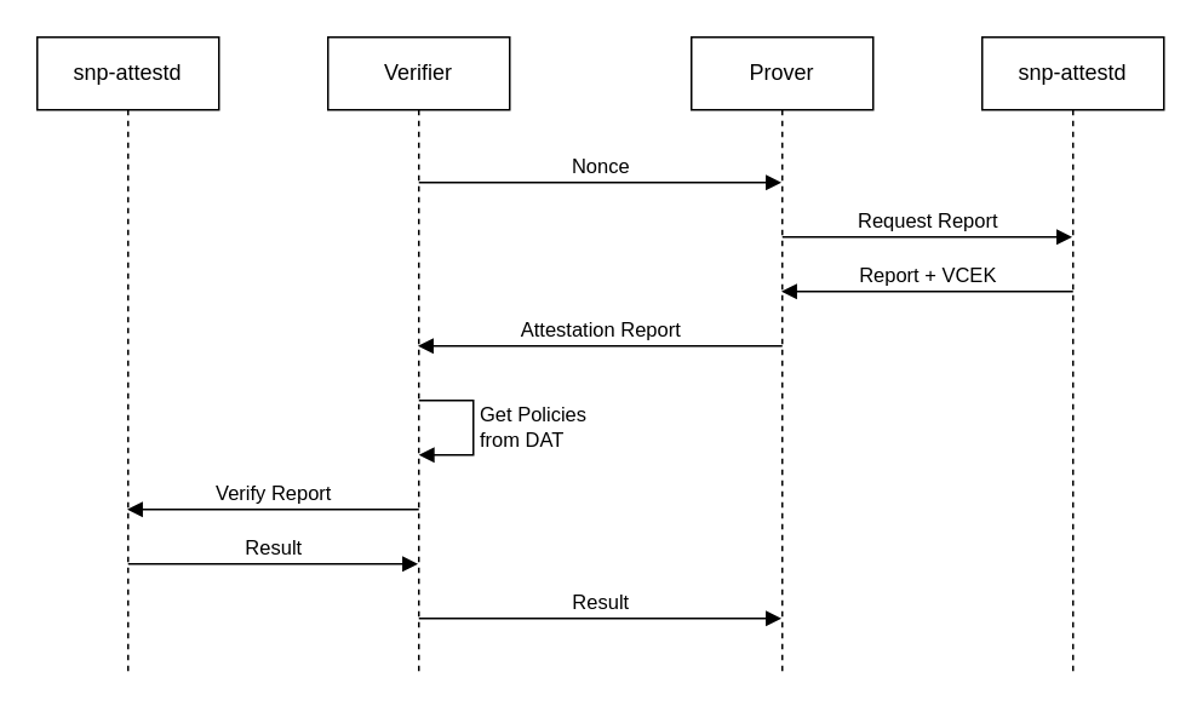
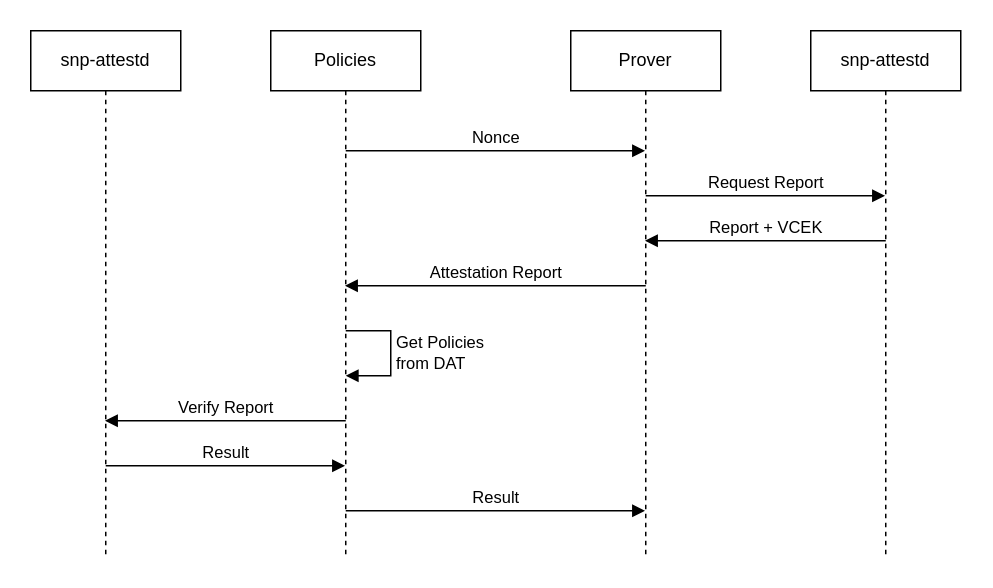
  <mxCell id="0" />
  <mxCell id="1" parent="0" />
  <mxCell id="2" value="snp-attestd" style="shape=umlLifeline;perimeter=lifelinePerimeter;whiteSpace=wrap;html=1;container=1;collapsible=0;recursiveResize=0;outlineConnect=0;" vertex="1" parent="1"><mxGeometry x="20" y="20" width="100" height="350" as="geometry" /></mxCell>
  <mxCell id="3" value="Result" style="html=1;verticalAlign=bottom;endArrow=block;rounded=0;" edge="1" parent="2" target="6"><mxGeometry width="80" relative="1" as="geometry"><mxPoint x="50" y="290" as="sourcePoint" /><mxPoint x="130" y="290" as="targetPoint" /></mxGeometry></mxCell>
  <mxCell id="4" value="snp-attestd" style="shape=umlLifeline;perimeter=lifelinePerimeter;whiteSpace=wrap;html=1;container=1;collapsible=0;recursiveResize=0;outlineConnect=0;" vertex="1" parent="1"><mxGeometry x="540" y="20" width="100" height="350" as="geometry" /></mxCell>
  <mxCell id="5" value="Report + VCEK" style="html=1;verticalAlign=bottom;endArrow=block;rounded=0;" edge="1" parent="4" target="11"><mxGeometry width="80" relative="1" as="geometry"><mxPoint x="50" y="140" as="sourcePoint" /><mxPoint x="130" y="140" as="targetPoint" /></mxGeometry></mxCell>
- <mxCell id="6" value="Verifier" style="shape=umlLifeline;perimeter=lifelinePerimeter;whiteSpace=wrap;html=1;container=1;collapsible=0;recursiveResize=0;outlineConnect=0;" vertex="1" parent="1"><mxGeometry x="180" y="20" width="100" height="350" as="geometry" /></mxCell>
+ <mxCell id="6" value="Policies" style="shape=umlLifeline;perimeter=lifelinePerimeter;whiteSpace=wrap;html=1;container=1;collapsible=0;recursiveResize=0;outlineConnect=0;" vertex="1" parent="1"><mxGeometry x="180" y="20" width="100" height="350" as="geometry" /></mxCell>
  <mxCell id="7" value="Nonce" style="html=1;verticalAlign=bottom;endArrow=block;rounded=0;" edge="1" parent="6" target="11"><mxGeometry width="80" relative="1" as="geometry"><mxPoint x="50" y="80" as="sourcePoint" /><mxPoint x="130" y="80" as="targetPoint" /></mxGeometry></mxCell>
  <mxCell id="8" value="Get Policies&lt;br&gt;from DAT" style="edgeStyle=orthogonalEdgeStyle;html=1;align=left;spacingLeft=2;endArrow=block;rounded=0;" edge="1" parent="6"><mxGeometry relative="1" as="geometry"><mxPoint x="50" y="200" as="sourcePoint" /><Array as="points"><mxPoint x="50" y="200" /><mxPoint x="80" y="200" /><mxPoint x="80" y="230" /></Array><mxPoint x="50" y="230" as="targetPoint" /></mxGeometry></mxCell>
  <mxCell id="9" value="Verify Report" style="html=1;verticalAlign=bottom;endArrow=block;rounded=0;" edge="1" parent="6" target="2"><mxGeometry width="80" relative="1" as="geometry"><mxPoint x="50" y="260" as="sourcePoint" /><mxPoint x="130" y="260" as="targetPoint" /></mxGeometry></mxCell>
  <mxCell id="10" value="Result" style="html=1;verticalAlign=bottom;endArrow=block;rounded=0;" edge="1" parent="6" target="11"><mxGeometry width="80" relative="1" as="geometry"><mxPoint x="50" y="320" as="sourcePoint" /><mxPoint x="130" y="320" as="targetPoint" /></mxGeometry></mxCell>
  <mxCell id="11" value="Prover" style="shape=umlLifeline;perimeter=lifelinePerimeter;whiteSpace=wrap;html=1;container=1;collapsible=0;recursiveResize=0;outlineConnect=0;" vertex="1" parent="1"><mxGeometry x="380" y="20" width="100" height="350" as="geometry" /></mxCell>
  <mxCell id="12" value="Request Report" style="html=1;verticalAlign=bottom;endArrow=block;rounded=0;" edge="1" parent="11" target="4"><mxGeometry width="80" relative="1" as="geometry"><mxPoint x="50" y="110" as="sourcePoint" /><mxPoint x="130" y="110" as="targetPoint" /></mxGeometry></mxCell>
  <mxCell id="13" value="Attestation Report" style="html=1;verticalAlign=bottom;endArrow=block;rounded=0;" edge="1" parent="11" target="6"><mxGeometry width="80" relative="1" as="geometry"><mxPoint x="50" y="170" as="sourcePoint" /><mxPoint x="130" y="170" as="targetPoint" /></mxGeometry></mxCell>
